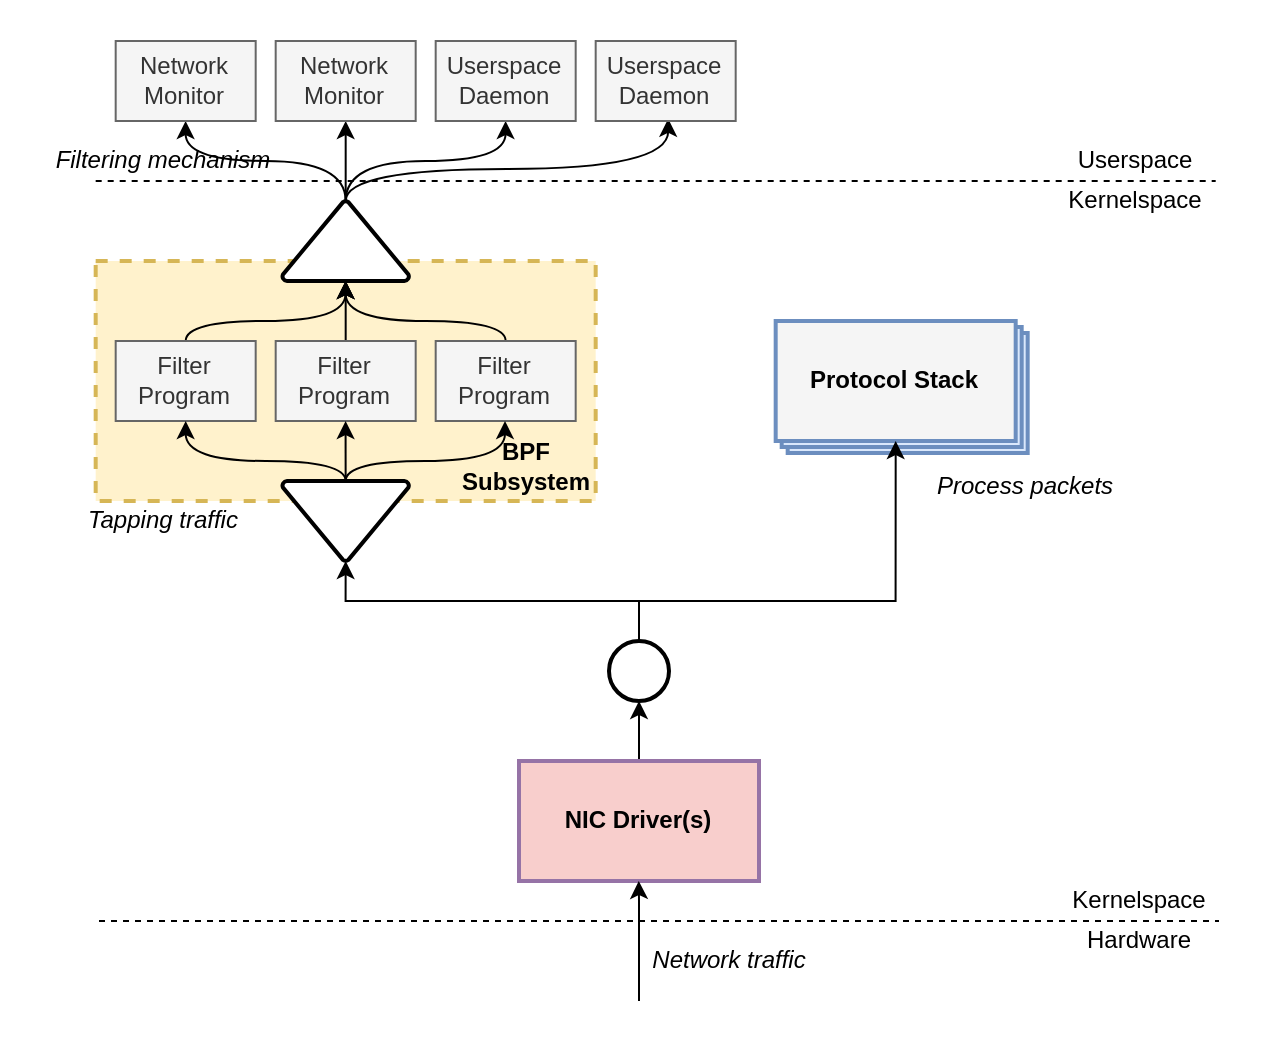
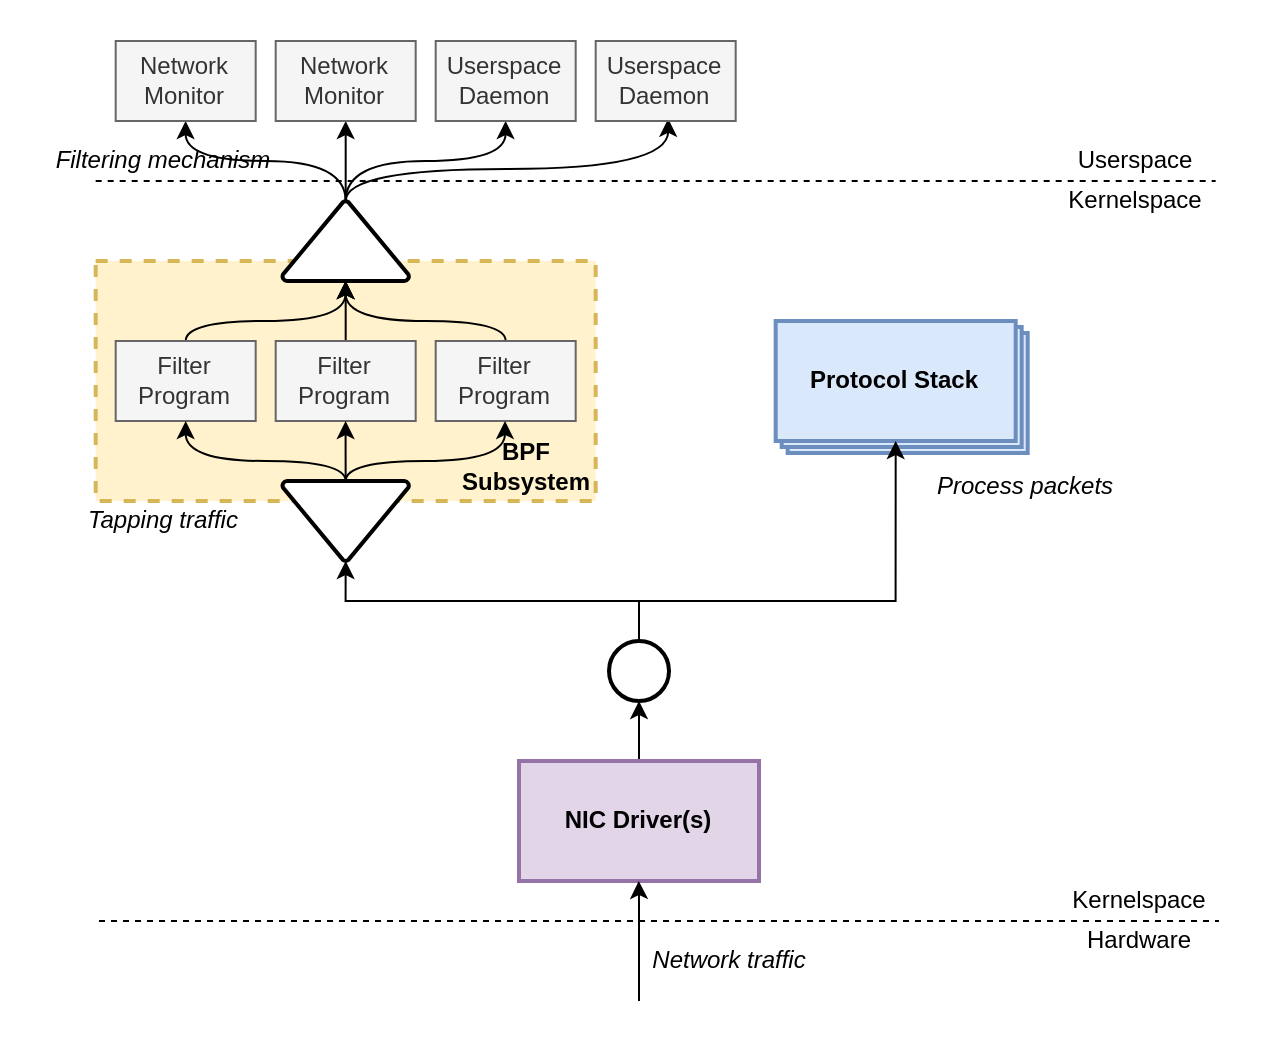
  <mxCell id="0" />
  <mxCell id="1" parent="0" />
  <mxCell id="2" value="" style="rounded=0;whiteSpace=wrap;html=1;dashed=1;fillColor=#fff2cc;strokeColor=#d6b656;strokeWidth=2;" parent="1" vertex="1"><mxGeometry x="47.34" y="130" width="250" height="120" as="geometry" /></mxCell>
  <mxCell id="3" value="BPF&lt;br&gt;Subsystem" style="text;html=1;strokeColor=none;fillColor=none;align=center;verticalAlign=middle;whiteSpace=wrap;rounded=0;dashed=1;fontStyle=1" parent="1" vertex="1"><mxGeometry x="213" y="223" width="100" height="20" as="geometry" /></mxCell>
  <mxCell id="4" style="edgeStyle=orthogonalEdgeStyle;curved=1;rounded=0;orthogonalLoop=1;jettySize=auto;html=1;exitX=0.5;exitY=0;exitDx=0;exitDy=0;" parent="1" source="5" target="14" edge="1"><mxGeometry relative="1" as="geometry"><Array as="points"><mxPoint x="92.34" y="160" /><mxPoint x="172.34" y="160" /></Array></mxGeometry></mxCell>
  <mxCell id="5" value="Filter Program" style="rounded=0;whiteSpace=wrap;html=1;fillColor=#f5f5f5;strokeColor=#666666;fontColor=#333333;" parent="1" vertex="1"><mxGeometry x="57.34" y="170" width="70" height="40" as="geometry" /></mxCell>
  <mxCell id="6" style="edgeStyle=orthogonalEdgeStyle;curved=1;rounded=0;orthogonalLoop=1;jettySize=auto;html=1;exitX=0.5;exitY=0;exitDx=0;exitDy=0;entryX=0.5;entryY=1;entryDx=0;entryDy=0;entryPerimeter=0;" parent="1" source="7" target="14" edge="1"><mxGeometry relative="1" as="geometry" /></mxCell>
  <mxCell id="7" value="Filter Program" style="rounded=0;whiteSpace=wrap;html=1;fillColor=#f5f5f5;strokeColor=#666666;fontColor=#333333;" parent="1" vertex="1"><mxGeometry x="137.34" y="170" width="70" height="40" as="geometry" /></mxCell>
  <mxCell id="8" style="edgeStyle=orthogonalEdgeStyle;curved=1;rounded=0;orthogonalLoop=1;jettySize=auto;html=1;exitX=0.5;exitY=0;exitDx=0;exitDy=0;entryX=0.5;entryY=1;entryDx=0;entryDy=0;entryPerimeter=0;" parent="1" source="9" target="14" edge="1"><mxGeometry relative="1" as="geometry"><Array as="points"><mxPoint x="252.34" y="160" /><mxPoint x="172.34" y="160" /></Array></mxGeometry></mxCell>
  <mxCell id="9" value="Filter Program" style="rounded=0;whiteSpace=wrap;html=1;fillColor=#f5f5f5;strokeColor=#666666;fontColor=#333333;" parent="1" vertex="1"><mxGeometry x="217.34" y="170" width="70" height="40" as="geometry" /></mxCell>
  <mxCell id="10" style="edgeStyle=orthogonalEdgeStyle;curved=1;rounded=0;orthogonalLoop=1;jettySize=auto;html=1;exitX=0.5;exitY=0;exitDx=0;exitDy=0;exitPerimeter=0;" parent="1" source="14" target="38" edge="1"><mxGeometry relative="1" as="geometry"><Array as="points"><mxPoint x="172.34" y="80" /><mxPoint x="92.34" y="80" /></Array></mxGeometry></mxCell>
  <mxCell id="11" style="edgeStyle=orthogonalEdgeStyle;curved=1;rounded=0;orthogonalLoop=1;jettySize=auto;html=1;exitX=0.5;exitY=0;exitDx=0;exitDy=0;exitPerimeter=0;entryX=0.5;entryY=1;entryDx=0;entryDy=0;" parent="1" source="14" target="39" edge="1"><mxGeometry relative="1" as="geometry" /></mxCell>
  <mxCell id="12" style="edgeStyle=orthogonalEdgeStyle;curved=1;rounded=0;orthogonalLoop=1;jettySize=auto;html=1;exitX=0.5;exitY=0;exitDx=0;exitDy=0;exitPerimeter=0;" parent="1" source="14" target="40" edge="1"><mxGeometry relative="1" as="geometry"><Array as="points"><mxPoint x="172.34" y="80" /><mxPoint x="252.34" y="80" /></Array></mxGeometry></mxCell>
  <mxCell id="13" style="edgeStyle=orthogonalEdgeStyle;curved=1;rounded=0;orthogonalLoop=1;jettySize=auto;html=1;exitX=0.5;exitY=0;exitDx=0;exitDy=0;exitPerimeter=0;entryX=0.518;entryY=0.972;entryDx=0;entryDy=0;entryPerimeter=0;" parent="1" source="14" target="41" edge="1"><mxGeometry relative="1" as="geometry"><Array as="points"><mxPoint x="172.34" y="84" /><mxPoint x="333.34" y="84" /></Array></mxGeometry></mxCell>
  <mxCell id="14" value="" style="strokeWidth=2;html=1;shape=mxgraph.flowchart.extract_or_measurement;whiteSpace=wrap;" parent="1" vertex="1"><mxGeometry x="140.68" y="100" width="63.33" height="40" as="geometry" /></mxCell>
  <mxCell id="15" style="edgeStyle=orthogonalEdgeStyle;rounded=0;orthogonalLoop=1;jettySize=auto;html=1;exitX=0.5;exitY=1;exitDx=0;exitDy=0;exitPerimeter=0;entryX=0.5;entryY=1;entryDx=0;entryDy=0;curved=1;" parent="1" source="18" target="5" edge="1"><mxGeometry relative="1" as="geometry"><Array as="points"><mxPoint x="172" y="230" /><mxPoint x="92" y="230" /></Array></mxGeometry></mxCell>
  <mxCell id="16" style="edgeStyle=orthogonalEdgeStyle;curved=1;rounded=0;orthogonalLoop=1;jettySize=auto;html=1;exitX=0.5;exitY=1;exitDx=0;exitDy=0;exitPerimeter=0;" parent="1" source="18" target="7" edge="1"><mxGeometry relative="1" as="geometry" /></mxCell>
  <mxCell id="17" style="edgeStyle=orthogonalEdgeStyle;curved=1;rounded=0;orthogonalLoop=1;jettySize=auto;html=1;exitX=0.5;exitY=1;exitDx=0;exitDy=0;exitPerimeter=0;" parent="1" source="18" target="9" edge="1"><mxGeometry relative="1" as="geometry"><Array as="points"><mxPoint x="172" y="230" /><mxPoint x="252" y="230" /></Array></mxGeometry></mxCell>
  <mxCell id="18" value="" style="strokeWidth=2;html=1;shape=mxgraph.flowchart.extract_or_measurement;whiteSpace=wrap;rotation=-180;" parent="1" vertex="1"><mxGeometry x="140.67" y="240" width="63.33" height="40" as="geometry" /></mxCell>
  <mxCell id="19" style="edgeStyle=orthogonalEdgeStyle;rounded=0;orthogonalLoop=1;jettySize=auto;html=1;exitX=0.5;exitY=0;exitDx=0;exitDy=0;entryX=0.5;entryY=1;entryDx=0;entryDy=0;" parent="1" source="20" target="26" edge="1"><mxGeometry relative="1" as="geometry" /></mxCell>
- <mxCell id="20" value="NIC Driver(s)" style="rounded=0;whiteSpace=wrap;html=1;strokeWidth=2;fontStyle=1;fillColor=#f8cecc;strokeColor=#9673a6;" parent="1" vertex="1"><mxGeometry x="259" y="380" width="120" height="60" as="geometry" /></mxCell>
+ <mxCell id="20" value="NIC Driver(s)" style="rounded=0;whiteSpace=wrap;html=1;strokeWidth=2;fontStyle=1;fillColor=#e1d5e7;strokeColor=#9673a6;" parent="1" vertex="1"><mxGeometry x="259" y="380" width="120" height="60" as="geometry" /></mxCell>
  <mxCell id="21" value="" style="rounded=0;whiteSpace=wrap;html=1;strokeWidth=2;fontStyle=1;fillColor=#dae8fc;strokeColor=#6c8ebf;" parent="1" vertex="1"><mxGeometry x="393.34" y="166" width="120" height="60" as="geometry" /></mxCell>
  <mxCell id="22" value="" style="rounded=0;whiteSpace=wrap;html=1;strokeWidth=2;fontStyle=1;fillColor=#dae8fc;strokeColor=#6c8ebf;" parent="1" vertex="1"><mxGeometry x="390.34" y="163" width="120" height="60" as="geometry" /></mxCell>
- <mxCell id="23" value="Protocol Stack" style="rounded=0;whiteSpace=wrap;html=1;strokeWidth=2;fontStyle=1;fillColor=#f5f5f5;strokeColor=#6c8ebf;" parent="1" vertex="1"><mxGeometry x="387.34" y="160" width="120" height="60" as="geometry" /></mxCell>
+ <mxCell id="23" value="Protocol Stack" style="rounded=0;whiteSpace=wrap;html=1;strokeWidth=2;fontStyle=1;fillColor=#dae8fc;strokeColor=#6c8ebf;" parent="1" vertex="1"><mxGeometry x="387.34" y="160" width="120" height="60" as="geometry" /></mxCell>
  <mxCell id="24" style="edgeStyle=orthogonalEdgeStyle;rounded=0;orthogonalLoop=1;jettySize=auto;html=1;exitX=0.5;exitY=0;exitDx=0;exitDy=0;entryX=0.5;entryY=1;entryDx=0;entryDy=0;" parent="1" source="26" target="23" edge="1"><mxGeometry relative="1" as="geometry"><Array as="points"><mxPoint x="319" y="300" /><mxPoint x="447" y="300" /></Array></mxGeometry></mxCell>
  <mxCell id="25" style="edgeStyle=orthogonalEdgeStyle;rounded=0;orthogonalLoop=1;jettySize=auto;html=1;exitX=0.5;exitY=0;exitDx=0;exitDy=0;entryX=0.5;entryY=0;entryDx=0;entryDy=0;entryPerimeter=0;" parent="1" source="26" target="18" edge="1"><mxGeometry relative="1" as="geometry"><Array as="points"><mxPoint x="319" y="300" /><mxPoint x="172" y="300" /><mxPoint x="172" y="280" /></Array></mxGeometry></mxCell>
  <mxCell id="26" value="" style="ellipse;whiteSpace=wrap;html=1;aspect=fixed;strokeWidth=2;" parent="1" vertex="1"><mxGeometry x="304" y="320" width="30" height="30" as="geometry" /></mxCell>
  <mxCell id="27" value="" style="endArrow=none;dashed=1;html=1;" parent="1" edge="1"><mxGeometry width="50" height="50" relative="1" as="geometry"><mxPoint x="47.34" y="90" as="sourcePoint" /><mxPoint x="607.34" y="90" as="targetPoint" /></mxGeometry></mxCell>
  <mxCell id="28" value="Userspace" style="text;html=1;align=center;verticalAlign=middle;resizable=0;points=[];autosize=1;strokeColor=none;" parent="1" vertex="1"><mxGeometry x="532.34" y="70" width="70" height="20" as="geometry" /></mxCell>
  <mxCell id="29" value="Kernelspace" style="text;html=1;align=center;verticalAlign=middle;resizable=0;points=[];autosize=1;strokeColor=none;" parent="1" vertex="1"><mxGeometry x="527.34" y="90" width="80" height="20" as="geometry" /></mxCell>
  <mxCell id="30" value="" style="endArrow=none;dashed=1;html=1;" parent="1" edge="1"><mxGeometry width="50" height="50" relative="1" as="geometry"><mxPoint x="49" y="460" as="sourcePoint" /><mxPoint x="609" y="460" as="targetPoint" /></mxGeometry></mxCell>
  <mxCell id="31" value="Kernelspace" style="text;html=1;align=center;verticalAlign=middle;resizable=0;points=[];autosize=1;strokeColor=none;" parent="1" vertex="1"><mxGeometry x="529" y="440" width="80" height="20" as="geometry" /></mxCell>
  <mxCell id="32" value="Hardware" style="text;html=1;align=center;verticalAlign=middle;resizable=0;points=[];autosize=1;strokeColor=none;" parent="1" vertex="1"><mxGeometry x="534" y="460" width="70" height="20" as="geometry" /></mxCell>
  <mxCell id="33" style="edgeStyle=orthogonalEdgeStyle;rounded=0;orthogonalLoop=1;jettySize=auto;html=1;entryX=0.5;entryY=1;entryDx=0;entryDy=0;" parent="1" edge="1"><mxGeometry relative="1" as="geometry"><mxPoint x="319" y="500" as="sourcePoint" /><mxPoint x="318.88" y="440" as="targetPoint" /><Array as="points"><mxPoint x="318.88" y="450" /><mxPoint x="318.88" y="450" /></Array></mxGeometry></mxCell>
  <mxCell id="34" value="Network traffic" style="text;html=1;align=center;verticalAlign=middle;resizable=0;points=[];autosize=1;strokeColor=none;fontStyle=2" parent="1" vertex="1"><mxGeometry x="319" y="470" width="90" height="20" as="geometry" /></mxCell>
  <mxCell id="35" value="Process packets" style="text;html=1;align=center;verticalAlign=middle;resizable=0;points=[];autosize=1;strokeColor=none;fontStyle=2" parent="1" vertex="1"><mxGeometry x="462.34" y="233" width="100" height="20" as="geometry" /></mxCell>
  <mxCell id="36" value="Tapping traffic" style="text;html=1;align=center;verticalAlign=middle;resizable=0;points=[];autosize=1;strokeColor=none;fontStyle=2" parent="1" vertex="1"><mxGeometry x="20.67" y="250" width="120" height="20" as="geometry" /></mxCell>
  <mxCell id="37" value="Filtering mechanism" style="text;html=1;align=center;verticalAlign=middle;resizable=0;points=[];autosize=1;strokeColor=none;fontStyle=2" parent="1" vertex="1"><mxGeometry x="20.67" y="70" width="120" height="20" as="geometry" /></mxCell>
  <mxCell id="38" value="Network Monitor" style="rounded=0;whiteSpace=wrap;html=1;fillColor=#f5f5f5;strokeColor=#666666;fontColor=#333333;" parent="1" vertex="1"><mxGeometry x="57.34" y="20" width="70" height="40" as="geometry" /></mxCell>
  <mxCell id="39" value="Network Monitor" style="rounded=0;whiteSpace=wrap;html=1;fillColor=#f5f5f5;strokeColor=#666666;fontColor=#333333;" parent="1" vertex="1"><mxGeometry x="137.34" y="20" width="70" height="40" as="geometry" /></mxCell>
  <mxCell id="40" value="Userspace Daemon" style="rounded=0;whiteSpace=wrap;html=1;fillColor=#f5f5f5;strokeColor=#666666;fontColor=#333333;" parent="1" vertex="1"><mxGeometry x="217.34" y="20" width="70" height="40" as="geometry" /></mxCell>
  <mxCell id="41" value="Userspace Daemon" style="rounded=0;whiteSpace=wrap;html=1;fillColor=#f5f5f5;strokeColor=#666666;fontColor=#333333;" parent="1" vertex="1"><mxGeometry x="297.34" y="20" width="70" height="40" as="geometry" /></mxCell>
